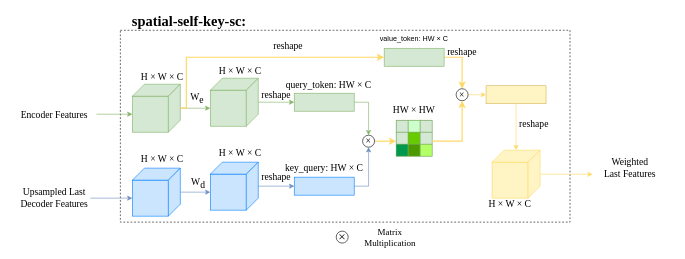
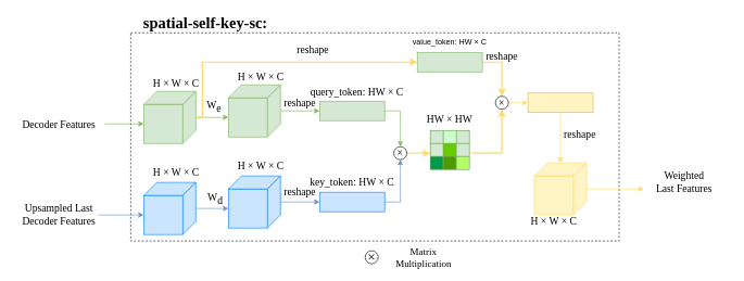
  <mxCell id="0" />
  <mxCell id="1" parent="0" />
  <mxCell id="2" value="" style="rounded=0;whiteSpace=wrap;html=1;fontFamily=Times New Roman;fontSize=16;strokeColor=#000000;fillColor=default;gradientColor=none;dashed=1;" parent="1" vertex="1"><mxGeometry x="200" y="50" width="750" height="320" as="geometry" /></mxCell>
  <mxCell id="3" value="" style="whiteSpace=wrap;html=1;aspect=fixed;fillColor=#cce5ff;strokeColor=#007FFF;fontFamily=Times New Roman;fontSize=16;" parent="1" vertex="1"><mxGeometry x="220" y="300" width="60" height="60" as="geometry" /></mxCell>
  <mxCell id="4" value="" style="shape=parallelogram;perimeter=parallelogramPerimeter;whiteSpace=wrap;html=1;fixedSize=1;fillColor=#cce5ff;strokeColor=#007FFF;fontFamily=Times New Roman;fontSize=16;" parent="1" vertex="1"><mxGeometry x="220" y="280" width="80" height="20" as="geometry" /></mxCell>
  <mxCell id="5" style="edgeStyle=orthogonalEdgeStyle;rounded=0;orthogonalLoop=1;jettySize=auto;html=1;exitX=0.5;exitY=0;exitDx=0;exitDy=0;entryX=0;entryY=0.5;entryDx=0;entryDy=0;fillColor=#dae8fc;strokeColor=#6c8ebf;fontFamily=Times New Roman;fontSize=16;" parent="1" source="6" target="11" edge="1"><mxGeometry relative="1" as="geometry" /></mxCell>
  <mxCell id="6" value="" style="shape=parallelogram;perimeter=parallelogramPerimeter;whiteSpace=wrap;html=1;fixedSize=1;flipV=1;direction=south;fillColor=#cce5ff;strokeColor=#007FFF;fontFamily=Times New Roman;fontSize=16;" parent="1" vertex="1"><mxGeometry x="280" y="280" width="20" height="80" as="geometry" /></mxCell>
  <mxCell id="7" value="" style="group;fontFamily=Times New Roman;fontSize=16;" parent="1" vertex="1" connectable="0"><mxGeometry x="220" y="140" width="80" height="80" as="geometry" /></mxCell>
  <mxCell id="8" value="" style="whiteSpace=wrap;html=1;aspect=fixed;fillColor=#d5e8d4;strokeColor=#82b366;fontFamily=Times New Roman;fontSize=16;" parent="7" vertex="1"><mxGeometry y="20" width="60" height="60" as="geometry" /></mxCell>
  <mxCell id="9" value="" style="shape=parallelogram;perimeter=parallelogramPerimeter;whiteSpace=wrap;html=1;fixedSize=1;fillColor=#d5e8d4;strokeColor=#82b366;fontFamily=Times New Roman;fontSize=16;" parent="7" vertex="1"><mxGeometry width="80" height="20" as="geometry" /></mxCell>
  <mxCell id="10" value="" style="shape=parallelogram;perimeter=parallelogramPerimeter;whiteSpace=wrap;html=1;fixedSize=1;flipV=1;direction=south;fillColor=#d5e8d4;strokeColor=#82b366;fontFamily=Times New Roman;fontSize=16;" parent="7" vertex="1"><mxGeometry x="60" width="20" height="80" as="geometry" /></mxCell>
  <mxCell id="11" value="" style="whiteSpace=wrap;html=1;aspect=fixed;fillColor=#cce5ff;strokeColor=#007FFF;fontFamily=Times New Roman;fontSize=16;" parent="1" vertex="1"><mxGeometry x="350" y="290" width="60" height="60" as="geometry" /></mxCell>
  <mxCell id="12" value="" style="shape=parallelogram;perimeter=parallelogramPerimeter;whiteSpace=wrap;html=1;fixedSize=1;fillColor=#cce5ff;strokeColor=#007FFF;fontFamily=Times New Roman;fontSize=16;" parent="1" vertex="1"><mxGeometry x="350" y="270" width="80" height="20" as="geometry" /></mxCell>
  <mxCell id="13" style="edgeStyle=orthogonalEdgeStyle;rounded=0;orthogonalLoop=1;jettySize=auto;html=1;exitX=0.5;exitY=0;exitDx=0;exitDy=0;fillColor=#dae8fc;strokeColor=#6c8ebf;fontFamily=Times New Roman;fontSize=16;" parent="1" source="14" target="24" edge="1"><mxGeometry relative="1" as="geometry" /></mxCell>
  <mxCell id="14" value="" style="shape=parallelogram;perimeter=parallelogramPerimeter;whiteSpace=wrap;html=1;fixedSize=1;flipV=1;direction=south;fillColor=#cce5ff;strokeColor=#007FFF;fontFamily=Times New Roman;fontSize=16;" parent="1" vertex="1"><mxGeometry x="410" y="270" width="20" height="80" as="geometry" /></mxCell>
  <mxCell id="15" value="" style="whiteSpace=wrap;html=1;aspect=fixed;fillColor=#d5e8d4;strokeColor=#82b366;fontFamily=Times New Roman;fontSize=16;" parent="1" vertex="1"><mxGeometry x="350" y="150" width="60" height="60" as="geometry" /></mxCell>
  <mxCell id="16" value="" style="shape=parallelogram;perimeter=parallelogramPerimeter;whiteSpace=wrap;html=1;fixedSize=1;fillColor=#d5e8d4;strokeColor=#82b366;fontFamily=Times New Roman;fontSize=16;" parent="1" vertex="1"><mxGeometry x="350" y="130" width="80" height="20" as="geometry" /></mxCell>
  <mxCell id="17" style="edgeStyle=orthogonalEdgeStyle;rounded=0;orthogonalLoop=1;jettySize=auto;html=1;exitX=0.5;exitY=0;exitDx=0;exitDy=0;entryX=0;entryY=0.5;entryDx=0;entryDy=0;fillColor=#d5e8d4;strokeColor=#82b366;fontFamily=Times New Roman;fontSize=16;" parent="1" source="18" target="22" edge="1"><mxGeometry relative="1" as="geometry" /></mxCell>
  <mxCell id="18" value="" style="shape=parallelogram;perimeter=parallelogramPerimeter;whiteSpace=wrap;html=1;fixedSize=1;flipV=1;direction=south;fillColor=#d5e8d4;strokeColor=#82b366;fontFamily=Times New Roman;fontSize=16;" parent="1" vertex="1"><mxGeometry x="410" y="130" width="20" height="80" as="geometry" /></mxCell>
  <mxCell id="19" style="edgeStyle=orthogonalEdgeStyle;rounded=0;orthogonalLoop=1;jettySize=auto;html=1;exitX=1;exitY=0.5;exitDx=0;exitDy=0;entryX=0.5;entryY=0;entryDx=0;entryDy=0;fontFamily=Times New Roman;fontSize=16;fillColor=#fff2cc;strokeColor=#FFD966;strokeWidth=2;" parent="1" source="20" target="45" edge="1"><mxGeometry relative="1" as="geometry" /></mxCell>
  <mxCell id="20" value="" style="rounded=0;whiteSpace=wrap;html=1;strokeColor=#82b366;fillColor=#d5e8d4;fontFamily=Times New Roman;fontSize=16;" parent="1" vertex="1"><mxGeometry x="640" y="80" width="100" height="30" as="geometry" /></mxCell>
  <mxCell id="21" style="edgeStyle=orthogonalEdgeStyle;rounded=0;orthogonalLoop=1;jettySize=auto;html=1;exitX=1;exitY=0.5;exitDx=0;exitDy=0;entryX=0.5;entryY=0;entryDx=0;entryDy=0;fontFamily=Times New Roman;fontSize=16;strokeColor=#82b366;strokeWidth=1;fillColor=#d5e8d4;" parent="1" source="22" target="33" edge="1"><mxGeometry relative="1" as="geometry" /></mxCell>
  <mxCell id="22" value="" style="rounded=0;whiteSpace=wrap;html=1;strokeColor=#82b366;fillColor=#d5e8d4;fontFamily=Times New Roman;fontSize=16;" parent="1" vertex="1"><mxGeometry x="490" y="155" width="100" height="30" as="geometry" /></mxCell>
  <mxCell id="23" style="edgeStyle=orthogonalEdgeStyle;rounded=0;orthogonalLoop=1;jettySize=auto;html=1;exitX=1;exitY=0.5;exitDx=0;exitDy=0;entryX=0.5;entryY=1;entryDx=0;entryDy=0;fontFamily=Times New Roman;fontSize=16;fillColor=#dae8fc;strokeColor=#6c8ebf;" parent="1" source="24" target="33" edge="1"><mxGeometry relative="1" as="geometry" /></mxCell>
  <mxCell id="24" value="" style="rounded=0;whiteSpace=wrap;html=1;strokeColor=#007FFF;fillColor=#cce5ff;fontFamily=Times New Roman;fontSize=16;" parent="1" vertex="1"><mxGeometry x="490" y="295" width="100" height="30" as="geometry" /></mxCell>
  <mxCell id="25" style="edgeStyle=orthogonalEdgeStyle;rounded=0;orthogonalLoop=1;jettySize=auto;html=1;exitX=0.5;exitY=0;exitDx=0;exitDy=0;entryX=0;entryY=0.5;entryDx=0;entryDy=0;strokeColor=#82b366;fillColor=#d5e8d4;fontFamily=Times New Roman;fontSize=16;" parent="1" source="10" target="15" edge="1"><mxGeometry relative="1" as="geometry" /></mxCell>
  <mxCell id="26" value="H × W × C" style="text;html=1;strokeColor=none;fillColor=none;align=center;verticalAlign=middle;whiteSpace=wrap;rounded=0;fontFamily=Times New Roman;fontSize=16;" parent="1" vertex="1"><mxGeometry x="230" y="112.5" width="80" height="30" as="geometry" /></mxCell>
- <mxCell id="27" value="key_query: HW × C" style="text;html=1;strokeColor=none;fillColor=none;align=center;verticalAlign=middle;whiteSpace=wrap;rounded=0;fontFamily=Times New Roman;fontSize=16;" parent="1" vertex="1"><mxGeometry x="470" y="265" width="140" height="30" as="geometry" /></mxCell>
+ <mxCell id="27" value="key_token: HW × C" style="text;html=1;strokeColor=none;fillColor=none;align=center;verticalAlign=middle;whiteSpace=wrap;rounded=0;fontFamily=Times New Roman;fontSize=16;" parent="1" vertex="1"><mxGeometry x="470" y="265" width="140" height="30" as="geometry" /></mxCell>
  <mxCell id="28" value="query_token: HW × C" style="text;html=1;strokeColor=none;fillColor=none;align=center;verticalAlign=middle;whiteSpace=wrap;rounded=0;fontFamily=Times New Roman;fontSize=16;" parent="1" vertex="1"><mxGeometry x="475" y="125" width="145" height="30" as="geometry" /></mxCell>
  <mxCell id="29" value="HW × HW" style="text;html=1;strokeColor=none;fillColor=none;align=center;verticalAlign=middle;whiteSpace=wrap;rounded=0;fontFamily=Times New Roman;fontSize=16;" parent="1" vertex="1"><mxGeometry x="650" y="167.5" width="80" height="30" as="geometry" /></mxCell>
  <mxCell id="30" style="edgeStyle=orthogonalEdgeStyle;rounded=0;orthogonalLoop=1;jettySize=auto;html=1;exitX=0.5;exitY=1;exitDx=0;exitDy=0;entryX=0.5;entryY=0;entryDx=0;entryDy=0;fontFamily=Times New Roman;fontSize=16;strokeColor=#FFD966;" parent="1" source="31" target="48" edge="1"><mxGeometry relative="1" as="geometry" /></mxCell>
  <mxCell id="31" value="" style="rounded=0;whiteSpace=wrap;html=1;strokeColor=#d6b656;fillColor=#FFF4C3;gradientColor=none;fontFamily=Times New Roman;fontSize=16;" parent="1" vertex="1"><mxGeometry x="810" y="142.5" width="100" height="30" as="geometry" /></mxCell>
  <mxCell id="32" style="edgeStyle=orthogonalEdgeStyle;rounded=0;orthogonalLoop=1;jettySize=auto;html=1;exitX=1;exitY=0.5;exitDx=0;exitDy=0;entryX=0;entryY=0.75;entryDx=0;entryDy=0;fontFamily=Times New Roman;fontSize=16;fillColor=#fff2cc;strokeColor=#FFD966;strokeWidth=2;" parent="1" source="33" target="38" edge="1"><mxGeometry relative="1" as="geometry" /></mxCell>
  <mxCell id="33" value="&lt;font style=&quot;font-size: 16px;&quot;&gt;×&lt;/font&gt;" style="ellipse;whiteSpace=wrap;html=1;aspect=fixed;fontFamily=Times New Roman;fontSize=16;" parent="1" vertex="1"><mxGeometry x="604" y="225" width="20" height="20" as="geometry" /></mxCell>
  <mxCell id="34" value="" style="group;fillColor=#00331A;fontFamily=Times New Roman;fontSize=16;" parent="1" vertex="1" connectable="0"><mxGeometry x="660" y="200" width="60" height="60" as="geometry" /></mxCell>
  <mxCell id="35" value="" style="whiteSpace=wrap;html=1;aspect=fixed;fillColor=#d5e8d4;strokeColor=#82b366;fontFamily=Times New Roman;fontSize=16;" parent="34" vertex="1"><mxGeometry width="20" height="20" as="geometry" /></mxCell>
  <mxCell id="36" value="" style="whiteSpace=wrap;html=1;aspect=fixed;fillColor=#CCFFCC;strokeColor=#82b366;fontFamily=Times New Roman;fontSize=16;" parent="34" vertex="1"><mxGeometry x="20" width="20" height="20" as="geometry" /></mxCell>
  <mxCell id="37" value="" style="whiteSpace=wrap;html=1;aspect=fixed;fillColor=#d5e8d4;strokeColor=#82b366;fontFamily=Times New Roman;fontSize=16;" parent="34" vertex="1"><mxGeometry x="40" width="20" height="20" as="geometry" /></mxCell>
  <mxCell id="38" value="" style="whiteSpace=wrap;html=1;aspect=fixed;fillColor=#d5e8d4;strokeColor=#82b366;fontFamily=Times New Roman;fontSize=16;" parent="34" vertex="1"><mxGeometry y="20" width="20" height="20" as="geometry" /></mxCell>
  <mxCell id="39" value="" style="whiteSpace=wrap;html=1;aspect=fixed;fillColor=#66CC00;strokeColor=#82b366;fontFamily=Times New Roman;fontSize=16;" parent="34" vertex="1"><mxGeometry x="20" y="20" width="20" height="20" as="geometry" /></mxCell>
  <mxCell id="40" value="" style="whiteSpace=wrap;html=1;aspect=fixed;fillColor=#d5e8d4;strokeColor=#82b366;fontFamily=Times New Roman;fontSize=16;" parent="34" vertex="1"><mxGeometry x="40" y="20" width="20" height="20" as="geometry" /></mxCell>
  <mxCell id="41" value="" style="whiteSpace=wrap;html=1;aspect=fixed;fillColor=#00994D;strokeColor=#82b366;fontFamily=Times New Roman;fontSize=16;" parent="34" vertex="1"><mxGeometry y="40" width="20" height="20" as="geometry" /></mxCell>
  <mxCell id="42" value="" style="whiteSpace=wrap;html=1;aspect=fixed;fillColor=#4D9900;strokeColor=#82b366;fontFamily=Times New Roman;fontSize=16;" parent="34" vertex="1"><mxGeometry x="20" y="40" width="20" height="20" as="geometry" /></mxCell>
  <mxCell id="43" value="" style="whiteSpace=wrap;html=1;aspect=fixed;fillColor=#B3FF66;strokeColor=#82b366;fontFamily=Times New Roman;fontSize=16;" parent="34" vertex="1"><mxGeometry x="40" y="40" width="20" height="20" as="geometry" /></mxCell>
  <mxCell id="44" style="edgeStyle=orthogonalEdgeStyle;rounded=0;orthogonalLoop=1;jettySize=auto;html=1;exitX=1;exitY=0.5;exitDx=0;exitDy=0;entryX=0;entryY=0.5;entryDx=0;entryDy=0;fontFamily=Times New Roman;fontSize=16;strokeColor=#FFD966;fillColor=#fff2cc;" parent="1" source="45" target="31" edge="1"><mxGeometry relative="1" as="geometry" /></mxCell>
  <mxCell id="45" value="&lt;font style=&quot;font-size: 16px;&quot;&gt;×&lt;/font&gt;" style="ellipse;whiteSpace=wrap;html=1;aspect=fixed;fontFamily=Times New Roman;fontSize=16;" parent="1" vertex="1"><mxGeometry x="760" y="147.5" width="20" height="20" as="geometry" /></mxCell>
  <mxCell id="46" style="edgeStyle=orthogonalEdgeStyle;rounded=0;orthogonalLoop=1;jettySize=auto;html=1;exitX=1;exitY=0.75;exitDx=0;exitDy=0;entryX=0.5;entryY=1;entryDx=0;entryDy=0;fontFamily=Times New Roman;fontSize=16;fillColor=#ffe6cc;strokeColor=#FFD966;strokeWidth=2;" parent="1" source="40" target="45" edge="1"><mxGeometry relative="1" as="geometry" /></mxCell>
  <mxCell id="47" value="" style="whiteSpace=wrap;html=1;aspect=fixed;fillColor=#FFF4C3;strokeColor=#FFD966;fontFamily=Times New Roman;fontSize=16;" parent="1" vertex="1"><mxGeometry x="820" y="270" width="60" height="60" as="geometry" /></mxCell>
  <mxCell id="48" value="" style="shape=parallelogram;perimeter=parallelogramPerimeter;whiteSpace=wrap;html=1;fixedSize=1;fillColor=#FFF4C3;strokeColor=#FFD966;fontFamily=Times New Roman;fontSize=16;" parent="1" vertex="1"><mxGeometry x="820" y="250" width="80" height="20" as="geometry" /></mxCell>
  <mxCell id="49" style="edgeStyle=orthogonalEdgeStyle;rounded=0;orthogonalLoop=1;jettySize=auto;html=1;exitX=0.5;exitY=0;exitDx=0;exitDy=0;entryX=0.055;entryY=0.844;entryDx=0;entryDy=0;entryPerimeter=0;fontFamily=Times New Roman;fontSize=16;strokeColor=#FFD966;strokeWidth=1;" parent="1" source="50" target="67" edge="1"><mxGeometry relative="1" as="geometry" /></mxCell>
  <mxCell id="50" value="" style="shape=parallelogram;perimeter=parallelogramPerimeter;whiteSpace=wrap;html=1;fixedSize=1;flipV=1;direction=south;fillColor=#FFF4C3;strokeColor=#FFD966;fontFamily=Times New Roman;fontSize=16;" parent="1" vertex="1"><mxGeometry x="880" y="250" width="20" height="80" as="geometry" /></mxCell>
  <mxCell id="51" value="H × W × C" style="text;html=1;strokeColor=none;fillColor=none;align=center;verticalAlign=middle;whiteSpace=wrap;rounded=0;fontFamily=Times New Roman;fontSize=16;" parent="1" vertex="1"><mxGeometry x="810" y="325" width="80" height="30" as="geometry" /></mxCell>
  <mxCell id="52" style="edgeStyle=orthogonalEdgeStyle;rounded=0;orthogonalLoop=1;jettySize=auto;html=1;exitX=0.5;exitY=0;exitDx=0;exitDy=0;entryX=0;entryY=0.5;entryDx=0;entryDy=0;fontFamily=Times New Roman;fontSize=16;fillColor=#fff2cc;strokeColor=#FFD966;strokeWidth=2;" parent="1" source="10" target="20" edge="1"><mxGeometry relative="1" as="geometry"><Array as="points"><mxPoint x="310" y="180" /><mxPoint x="310" y="95" /></Array></mxGeometry></mxCell>
  <mxCell id="53" value="&lt;p style=&quot;font-size: 16px;&quot; class=&quot;MsoNormal&quot;&gt;&lt;span style=&quot;font-size: 16px;&quot;&gt;&lt;font style=&quot;font-size: 16px;&quot;&gt;W&lt;/font&gt;&lt;/span&gt;&lt;sub style=&quot;font-size: 16px;&quot;&gt;&lt;span style=&quot;font-size: 16px;&quot;&gt;&lt;font style=&quot;font-size: 16px;&quot;&gt;e&amp;nbsp;&lt;/font&gt;&lt;/span&gt;&lt;/sub&gt;&lt;/p&gt;" style="text;html=1;strokeColor=none;fillColor=none;align=center;verticalAlign=middle;whiteSpace=wrap;rounded=0;fontFamily=Times New Roman;fontSize=16;" parent="1" vertex="1"><mxGeometry x="300" y="147.5" width="60" height="30" as="geometry" /></mxCell>
  <mxCell id="54" value="&lt;font style=&quot;font-size: 16px;&quot;&gt;&lt;span style=&quot;background-color: initial; font-size: 16px;&quot;&gt;&lt;font style=&quot;font-size: 16px;&quot;&gt;W&lt;/font&gt;&lt;/span&gt;&lt;sub style=&quot;background-color: initial; font-size: 16px;&quot;&gt;&lt;span style=&quot;font-size: 16px;&quot;&gt;&lt;font style=&quot;font-size: 16px;&quot;&gt;d&lt;/font&gt;&lt;/span&gt;&lt;/sub&gt;&lt;/font&gt;" style="text;html=1;strokeColor=none;fillColor=none;align=center;verticalAlign=middle;whiteSpace=wrap;rounded=0;fontFamily=Times New Roman;fontSize=16;" parent="1" vertex="1"><mxGeometry x="300" y="290" width="60" height="30" as="geometry" /></mxCell>
  <mxCell id="55" value="reshape" style="text;html=1;strokeColor=none;fillColor=none;align=center;verticalAlign=middle;whiteSpace=wrap;rounded=0;fontFamily=Times New Roman;fontSize=16;" parent="1" vertex="1"><mxGeometry x="450" y="60" width="60" height="30" as="geometry" /></mxCell>
  <mxCell id="56" value="reshape" style="text;html=1;strokeColor=none;fillColor=none;align=center;verticalAlign=middle;whiteSpace=wrap;rounded=0;fontFamily=Times New Roman;fontSize=16;" parent="1" vertex="1"><mxGeometry x="440" y="142.5" width="40" height="30" as="geometry" /></mxCell>
  <mxCell id="57" value="reshape" style="text;html=1;strokeColor=none;fillColor=none;align=center;verticalAlign=middle;whiteSpace=wrap;rounded=0;fontFamily=Times New Roman;fontSize=16;" parent="1" vertex="1"><mxGeometry x="750" y="70" width="40" height="30" as="geometry" /></mxCell>
  <mxCell id="58" value="reshape" style="text;html=1;strokeColor=none;fillColor=none;align=center;verticalAlign=middle;whiteSpace=wrap;rounded=0;fontFamily=Times New Roman;fontSize=16;" parent="1" vertex="1"><mxGeometry x="440" y="280" width="40" height="30" as="geometry" /></mxCell>
  <mxCell id="59" value="reshape" style="text;html=1;strokeColor=none;fillColor=none;align=center;verticalAlign=middle;whiteSpace=wrap;rounded=0;fontFamily=Times New Roman;fontSize=16;rotation=0;" parent="1" vertex="1"><mxGeometry x="870" y="190" width="40" height="30" as="geometry" /></mxCell>
  <mxCell id="60" value="&lt;b&gt;&lt;font style=&quot;font-size: 24px;&quot;&gt;spatial-self-key-sc:&lt;/font&gt;&lt;/b&gt;" style="text;html=1;strokeColor=none;fillColor=none;align=center;verticalAlign=middle;whiteSpace=wrap;rounded=0;dashed=1;fontFamily=Times New Roman;fontSize=16;" parent="1" vertex="1"><mxGeometry x="200" y="20" width="230" height="30" as="geometry" /></mxCell>
  <mxCell id="61" style="edgeStyle=orthogonalEdgeStyle;rounded=0;orthogonalLoop=1;jettySize=auto;html=1;exitX=1;exitY=0.5;exitDx=0;exitDy=0;entryX=0;entryY=0.5;entryDx=0;entryDy=0;fontFamily=Times New Roman;fontSize=16;strokeColor=#82b366;strokeWidth=1;fillColor=#d5e8d4;" parent="1" source="62" target="8" edge="1"><mxGeometry relative="1" as="geometry" /></mxCell>
- <mxCell id="62" value="&lt;font style=&quot;font-size: 16px;&quot;&gt;Encoder Features&lt;/font&gt;" style="text;html=1;strokeColor=none;fillColor=none;align=center;verticalAlign=middle;whiteSpace=wrap;rounded=0;dashed=1;fontFamily=Times New Roman;fontSize=16;" parent="1" vertex="1"><mxGeometry x="20" y="175" width="140" height="30" as="geometry" /></mxCell>
+ <mxCell id="62" value="&lt;font style=&quot;font-size: 16px;&quot;&gt;Decoder Features&lt;/font&gt;" style="text;html=1;strokeColor=none;fillColor=none;align=center;verticalAlign=middle;whiteSpace=wrap;rounded=0;dashed=1;fontFamily=Times New Roman;fontSize=16;" parent="1" vertex="1"><mxGeometry x="20" y="175" width="140" height="30" as="geometry" /></mxCell>
  <mxCell id="63" style="edgeStyle=orthogonalEdgeStyle;rounded=0;orthogonalLoop=1;jettySize=auto;html=1;exitX=1;exitY=0.5;exitDx=0;exitDy=0;entryX=0;entryY=0.5;entryDx=0;entryDy=0;fontFamily=Times New Roman;fontSize=16;strokeColor=#6c8ebf;strokeWidth=1;fillColor=#dae8fc;" parent="1" source="64" target="3" edge="1"><mxGeometry relative="1" as="geometry" /></mxCell>
  <mxCell id="64" value="&lt;font style=&quot;font-size: 16px;&quot;&gt;Upsampled Last Decoder Features&lt;/font&gt;" style="text;html=1;strokeColor=none;fillColor=none;align=center;verticalAlign=middle;whiteSpace=wrap;rounded=0;dashed=1;fontFamily=Times New Roman;fontSize=16;" parent="1" vertex="1"><mxGeometry x="30" y="315" width="120" height="30" as="geometry" /></mxCell>
  <mxCell id="65" value="&lt;font face=&quot;Times New Roman&quot; style=&quot;font-size: 22px;&quot;&gt;×&lt;/font&gt;" style="ellipse;whiteSpace=wrap;html=1;aspect=fixed;" parent="1" vertex="1"><mxGeometry x="560" y="385" width="20" height="20" as="geometry" /></mxCell>
  <mxCell id="66" value="Matrix Multiplication" style="text;html=1;strokeColor=none;fillColor=none;align=center;verticalAlign=middle;whiteSpace=wrap;rounded=0;dashed=1;fontFamily=Times New Roman;fontSize=15;" parent="1" vertex="1"><mxGeometry x="590" y="380" width="120" height="30" as="geometry" /></mxCell>
  <mxCell id="67" value="&lt;font style=&quot;font-size: 16px;&quot;&gt;Weighted &lt;br style=&quot;font-size: 16px;&quot;&gt;Last Features&lt;/font&gt;" style="text;html=1;strokeColor=none;fillColor=none;align=center;verticalAlign=middle;whiteSpace=wrap;rounded=0;dashed=1;fontFamily=Times New Roman;fontSize=16;" parent="1" vertex="1"><mxGeometry x="980" y="265" width="140" height="30" as="geometry" /></mxCell>
  <mxCell id="68" value="value_token: HW × C" style="text;html=1;strokeColor=none;fillColor=none;align=center;verticalAlign=middle;whiteSpace=wrap;rounded=0;" parent="1" vertex="1"><mxGeometry x="630" y="50" width="120" height="30" as="geometry" /></mxCell>
  <mxCell id="69" value="H × W × C" style="text;html=1;strokeColor=none;fillColor=none;align=center;verticalAlign=middle;whiteSpace=wrap;rounded=0;fontFamily=Times New Roman;fontSize=16;" vertex="1" parent="1"><mxGeometry x="360" y="102.5" width="80" height="30" as="geometry" /></mxCell>
  <mxCell id="70" value="H × W × C" style="text;html=1;strokeColor=none;fillColor=none;align=center;verticalAlign=middle;whiteSpace=wrap;rounded=0;fontFamily=Times New Roman;fontSize=16;" vertex="1" parent="1"><mxGeometry x="230" y="250" width="80" height="30" as="geometry" /></mxCell>
  <mxCell id="71" value="H × W × C" style="text;html=1;strokeColor=none;fillColor=none;align=center;verticalAlign=middle;whiteSpace=wrap;rounded=0;fontFamily=Times New Roman;fontSize=16;" vertex="1" parent="1"><mxGeometry x="360" y="240" width="80" height="30" as="geometry" /></mxCell>
